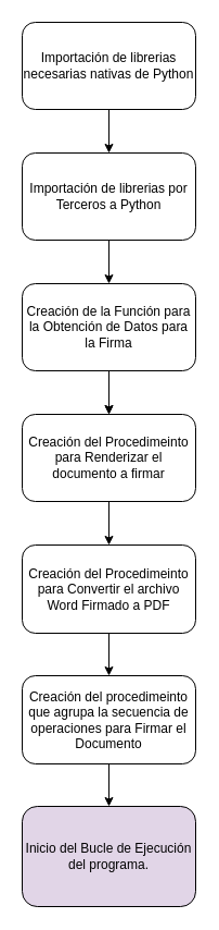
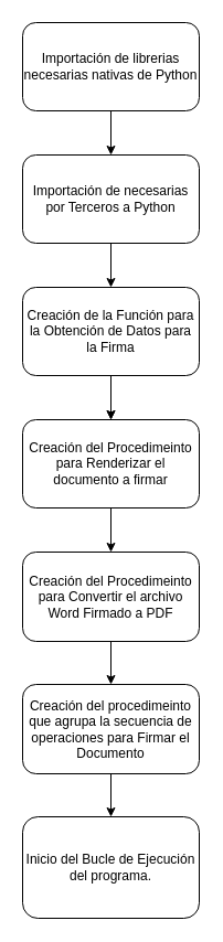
  <mxCell id="0" />
  <mxCell id="1" parent="0" />
  <mxCell id="2" value="Importación de librerias necesarias nativas de Python" style="rounded=1;whiteSpace=wrap;html=1;" vertex="1" parent="1"><mxGeometry x="20" y="20" width="160" height="80" as="geometry" /></mxCell>
- <mxCell id="3" value="Importación de librerias por Terceros a Python" style="rounded=1;whiteSpace=wrap;html=1;" vertex="1" parent="1"><mxGeometry x="20" y="140" width="160" height="80" as="geometry" /></mxCell>
+ <mxCell id="3" value="Importación de necesarias por Terceros a Python" style="rounded=1;whiteSpace=wrap;html=1;" vertex="1" parent="1"><mxGeometry x="20" y="140" width="160" height="80" as="geometry" /></mxCell>
  <mxCell id="4" value="" style="edgeStyle=none;html=1;" edge="1" parent="1" source="5" target="6"><mxGeometry relative="1" as="geometry" /></mxCell>
  <mxCell id="5" value="Creación de la Función para la Obtención de Datos para la Firma" style="rounded=1;whiteSpace=wrap;html=1;" vertex="1" parent="1"><mxGeometry x="20" y="260" width="160" height="80" as="geometry" /></mxCell>
  <mxCell id="6" value="Creación del Procedimeinto para Renderizar el documento a firmar" style="rounded=1;whiteSpace=wrap;html=1;" vertex="1" parent="1"><mxGeometry x="20" y="380" width="160" height="80" as="geometry" /></mxCell>
  <mxCell id="7" value="Creación del Procedimeinto para Convertir el archivo Word Firmado a PDF" style="rounded=1;whiteSpace=wrap;html=1;" vertex="1" parent="1"><mxGeometry x="20" y="500" width="160" height="81" as="geometry" /></mxCell>
  <mxCell id="8" value="Creación del procedimeinto que agrupa la secuencia de operaciones para Firmar el Documento" style="rounded=1;whiteSpace=wrap;html=1;" vertex="1" parent="1"><mxGeometry x="20" y="620" width="160" height="81" as="geometry" /></mxCell>
- <mxCell id="9" value="Inicio del Bucle de Ejecución del programa." style="rounded=1;whiteSpace=wrap;html=1;fillColor=#e1d5e7;" vertex="1" parent="1"><mxGeometry x="20" y="740" width="160" height="92" as="geometry" /></mxCell>
+ <mxCell id="9" value="Inicio del Bucle de Ejecución del programa." style="rounded=1;whiteSpace=wrap;html=1;" vertex="1" parent="1"><mxGeometry x="20" y="740" width="160" height="92" as="geometry" /></mxCell>
  <mxCell id="10" value="" style="endArrow=classic;html=1;exitX=0.5;exitY=1;exitDx=0;exitDy=0;" edge="1" parent="1" source="5" target="6"><mxGeometry width="50" height="50" relative="1" as="geometry"><mxPoint x="230" y="360" as="sourcePoint" /><mxPoint x="280" y="310" as="targetPoint" /></mxGeometry></mxCell>
  <mxCell id="11" value="" style="endArrow=classic;html=1;exitX=0.5;exitY=1;exitDx=0;exitDy=0;" edge="1" parent="1" source="2" target="3"><mxGeometry width="50" height="50" relative="1" as="geometry"><mxPoint x="220" y="10" as="sourcePoint" /><mxPoint x="270" y="-40" as="targetPoint" /></mxGeometry></mxCell>
  <mxCell id="12" value="" style="endArrow=classic;html=1;exitX=0.5;exitY=1;exitDx=0;exitDy=0;entryX=0.5;entryY=0;entryDx=0;entryDy=0;" edge="1" parent="1" source="3" target="5"><mxGeometry width="50" height="50" relative="1" as="geometry"><mxPoint x="250" y="230" as="sourcePoint" /><mxPoint x="107" y="260" as="targetPoint" /></mxGeometry></mxCell>
  <mxCell id="13" value="" style="endArrow=classic;html=1;entryX=0.5;entryY=0;entryDx=0;entryDy=0;exitX=0.5;exitY=1;exitDx=0;exitDy=0;" edge="1" parent="1" source="6" target="7"><mxGeometry width="50" height="50" relative="1" as="geometry"><mxPoint x="-60" y="520" as="sourcePoint" /><mxPoint x="-10" y="470" as="targetPoint" /></mxGeometry></mxCell>
  <mxCell id="14" value="" style="endArrow=classic;html=1;entryX=0.5;entryY=0;entryDx=0;entryDy=0;exitX=0.5;exitY=1;exitDx=0;exitDy=0;" edge="1" parent="1" source="7" target="8"><mxGeometry width="50" height="50" relative="1" as="geometry"><mxPoint x="-120" y="631" as="sourcePoint" /><mxPoint x="-70" y="581" as="targetPoint" /></mxGeometry></mxCell>
  <mxCell id="15" value="" style="endArrow=classic;html=1;exitX=0.5;exitY=1;exitDx=0;exitDy=0;entryX=0.5;entryY=0;entryDx=0;entryDy=0;" edge="1" parent="1" source="8" target="9"><mxGeometry width="50" height="50" relative="1" as="geometry"><mxPoint x="-180" y="540" as="sourcePoint" /><mxPoint x="-130" y="490" as="targetPoint" /></mxGeometry></mxCell>
